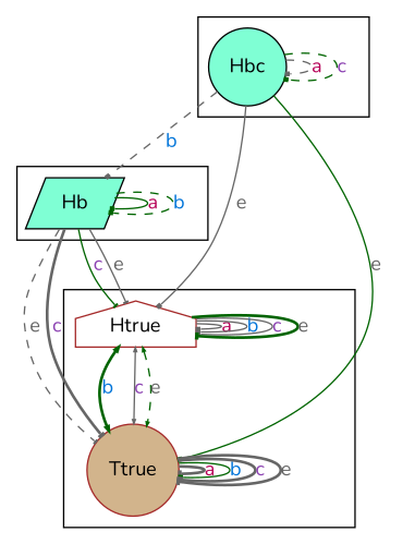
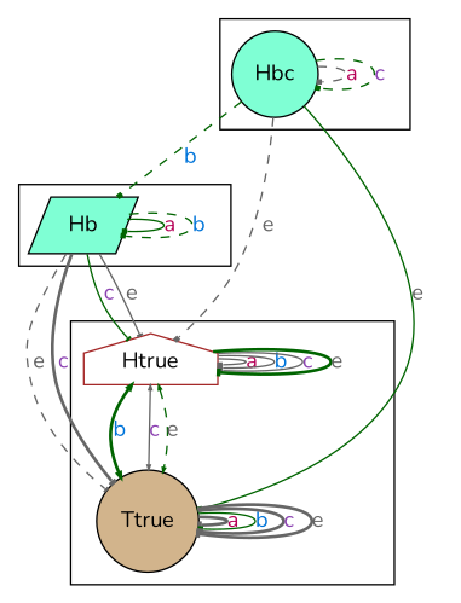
  digraph {
    fontname=Nunito
    node [color=black fillcolor=aquamarine fontname=Nunito shape=circle style=filled]
    edge [arrowhead=box arrowsize=0.3 color=gray40 fontcolor="#646464" fontname=Nunito style=solid]
    Hb [shape=parallelogram]
    Hbc
-   Ttrue [color=brown fillcolor=tan]
+   Ttrue [fillcolor=tan]
    Htrue [color=brown fillcolor=white shape=house]
    subgraph cluster_1 {
      Hb
    }
    subgraph cluster_2 {
      Hbc
    }
    subgraph cluster_3 {
      Ttrue
      Htrue
    }
    Hb -> Hb [color=darkgreen fontcolor="#b60157" label=a]
    Hb -> Hb [color=darkgreen fontcolor="#0074d9" label=b style=dashed]
    Hb -> Ttrue [arrowhead=tee fontcolor="#8b41b1" label=c style=bold]
    Hb -> Ttrue [arrowhead=tee label=e style=dashed]
    Hb -> Htrue [arrowhead=tee color=darkgreen fontcolor="#8b41b1" label=c]
    Hb -> Htrue [arrowhead=tee label=e]
-   Hbc -> Hb [fontcolor="#0074d9" label=b style=dashed]
+   Hbc -> Hb [color=darkgreen fontcolor="#0074d9" label=b style=dashed]
    Hbc -> Hbc [fontcolor="#b60157" label=a style=dashed]
    Hbc -> Hbc [color=darkgreen fontcolor="#8b41b1" label=c style=dashed]
    Hbc -> Ttrue [color=darkgreen label=e]
-   Hbc -> Htrue [label=e]
+   Hbc -> Htrue [label=e style=dashed]
    Ttrue -> Ttrue [arrowhead=tee fontcolor="#b60157" label=a style=bold]
    Ttrue -> Ttrue [color=darkgreen fontcolor="#0074d9" label=b]
    Ttrue -> Ttrue [fontcolor="#8b41b1" label=c style=bold]
    Ttrue -> Ttrue [arrowhead=tee label=e style=bold]
    Htrue -> Ttrue [color=darkgreen dir=both fontcolor="#0074d9" label=b style=bold arrowhead=""]
    Htrue -> Ttrue [dir=both fontcolor="#8b41b1" label=c arrowhead=""]
    Htrue -> Ttrue [color=darkgreen dir=both label=e style=dashed arrowhead=""]
    Htrue -> Htrue [fontcolor="#b60157" label=a]
    Htrue -> Htrue [fontcolor="#0074d9" label=b]
    Htrue -> Htrue [fontcolor="#8b41b1" label=c]
    Htrue -> Htrue [arrowhead=tee color=darkgreen label=e style=bold]
  }
